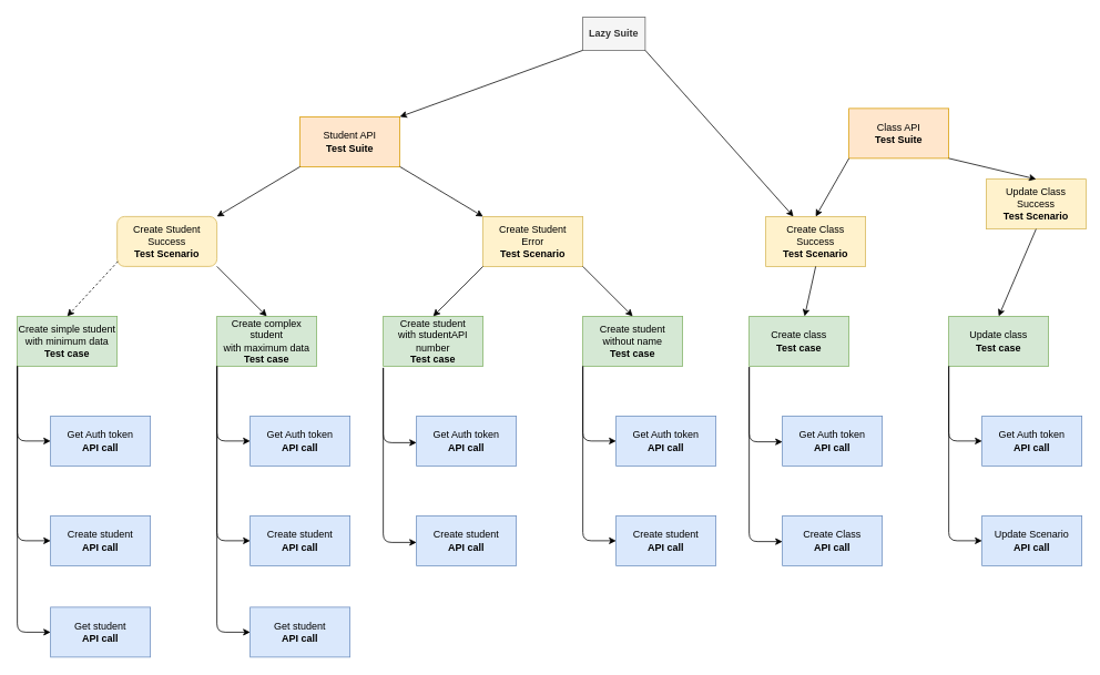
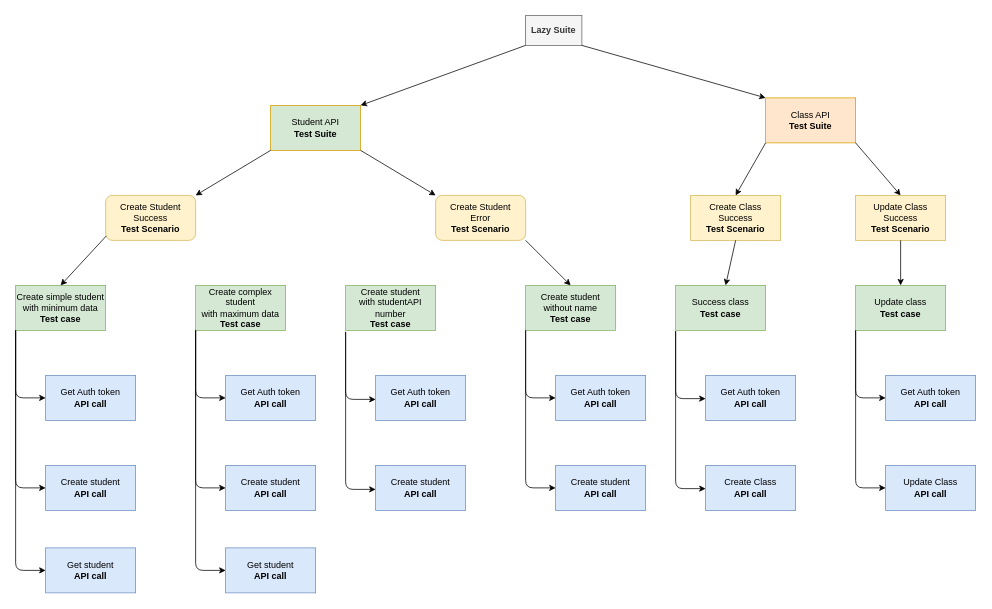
  <mxCell id="0" />
  <mxCell id="1" parent="0" />
  <mxCell id="2" value="&lt;b&gt;Lazy Suite&lt;/b&gt;" style="rounded=0;whiteSpace=wrap;html=1;fillColor=#f5f5f5;strokeColor=#666666;fontColor=#333333;" vertex="1" parent="1"><mxGeometry x="700" y="20" width="75" height="40" as="geometry" /></mxCell>
- <mxCell id="3" value="Student API&lt;br&gt;&lt;b&gt;Test Suite&lt;/b&gt;" style="rounded=0;whiteSpace=wrap;html=1;fillColor=#ffe6cc;strokeColor=#d79b00;" vertex="1" parent="1"><mxGeometry x="360" y="140" width="120" height="60" as="geometry" /></mxCell>
+ <mxCell id="3" value="Student API&lt;br&gt;&lt;b&gt;Test Suite&lt;/b&gt;" style="rounded=0;whiteSpace=wrap;html=1;fillColor=#d5e8d4;strokeColor=#d79b00;" vertex="1" parent="1"><mxGeometry x="360" y="140" width="120" height="60" as="geometry" /></mxCell>
  <mxCell id="4" value="Class API&lt;br&gt;&lt;b&gt;Test Suite&lt;/b&gt;" style="rounded=0;whiteSpace=wrap;html=1;fillColor=#ffe6cc;strokeColor=#d79b00;" vertex="1" parent="1"><mxGeometry x="1020" y="130" width="120" height="60" as="geometry" /></mxCell>
  <mxCell id="5" value="Create Student Success&lt;br&gt;&lt;b&gt;Test Scenario&lt;/b&gt;" style="whiteSpace=wrap;html=1;fillColor=#fff2cc;strokeColor=#d6b656;rounded=1;" vertex="1" parent="1"><mxGeometry x="140" y="260" width="120" height="60" as="geometry" /></mxCell>
- <mxCell id="6" value="Create Student&lt;br&gt;Error&lt;br&gt;&lt;b&gt;Test Scenario&lt;/b&gt;" style="rounded=0;whiteSpace=wrap;html=1;fillColor=#fff2cc;strokeColor=#d6b656;" vertex="1" parent="1"><mxGeometry x="580" y="260" width="120" height="60" as="geometry" /></mxCell>
+ <mxCell id="6" value="Create Student&lt;br&gt;Error&lt;br&gt;&lt;b&gt;Test Scenario&lt;/b&gt;" style="whiteSpace=wrap;html=1;fillColor=#fff2cc;strokeColor=#d6b656;rounded=1;" vertex="1" parent="1"><mxGeometry x="580" y="260" width="120" height="60" as="geometry" /></mxCell>
  <mxCell id="7" value="Create Class&lt;br&gt;Success&lt;br&gt;&lt;b&gt;Test Scenario&lt;/b&gt;" style="rounded=0;whiteSpace=wrap;html=1;fillColor=#fff2cc;strokeColor=#d6b656;" vertex="1" parent="1"><mxGeometry x="920" y="260" width="120" height="60" as="geometry" /></mxCell>
- <mxCell id="8" value="Update Class&lt;br&gt;Success&lt;br&gt;&lt;b&gt;Test Scenario&lt;/b&gt;" style="rounded=0;whiteSpace=wrap;html=1;fillColor=#fff2cc;strokeColor=#d6b656;" vertex="1" parent="1"><mxGeometry x="1185" y="215" width="120" height="60" as="geometry" /></mxCell>
+ <mxCell id="8" value="Update Class&lt;br&gt;Success&lt;br&gt;&lt;b&gt;Test Scenario&lt;/b&gt;" style="rounded=0;whiteSpace=wrap;html=1;fillColor=#fff2cc;strokeColor=#d6b656;" vertex="1" parent="1"><mxGeometry x="1140" y="260" width="120" height="60" as="geometry" /></mxCell>
  <mxCell id="9" value="Create simple student&lt;br&gt;with minimum data&lt;br&gt;&lt;b&gt;Test case&lt;/b&gt;" style="rounded=0;whiteSpace=wrap;html=1;fillColor=#d5e8d4;strokeColor=#82b366;" vertex="1" parent="1"><mxGeometry x="20" y="380" width="120" height="60" as="geometry" /></mxCell>
  <mxCell id="10" value="&lt;span style=&quot;white-space: normal&quot;&gt;Create complex student&lt;/span&gt;&lt;br style=&quot;white-space: normal&quot;&gt;&lt;span style=&quot;white-space: normal&quot;&gt;with maximum data&lt;/span&gt;&lt;br style=&quot;white-space: normal&quot;&gt;&lt;span style=&quot;white-space: normal&quot;&gt;&lt;b&gt;Test case&lt;/b&gt;&lt;/span&gt;" style="rounded=0;whiteSpace=wrap;html=1;fillColor=#d5e8d4;strokeColor=#82b366;" vertex="1" parent="1"><mxGeometry x="260" y="380" width="120" height="60" as="geometry" /></mxCell>
  <mxCell id="11" value="Get Auth token&lt;br&gt;&lt;b&gt;API call&lt;/b&gt;" style="rounded=0;whiteSpace=wrap;html=1;fillColor=#dae8fc;strokeColor=#6c8ebf;" vertex="1" parent="1"><mxGeometry x="60" y="500" width="120" height="60" as="geometry" /></mxCell>
  <mxCell id="12" value="&lt;span style=&quot;white-space: normal&quot;&gt;Create student&lt;/span&gt;&lt;br style=&quot;white-space: normal&quot;&gt;&lt;span style=&quot;white-space: normal&quot;&gt;&lt;b&gt;API call&lt;/b&gt;&lt;/span&gt;" style="rounded=0;whiteSpace=wrap;html=1;fillColor=#dae8fc;strokeColor=#6c8ebf;" vertex="1" parent="1"><mxGeometry x="60" y="620" width="120" height="60" as="geometry" /></mxCell>
  <mxCell id="13" value="&lt;span style=&quot;white-space: normal&quot;&gt;Get student&lt;/span&gt;&lt;br style=&quot;white-space: normal&quot;&gt;&lt;span style=&quot;white-space: normal&quot;&gt;&lt;b&gt;API call&lt;/b&gt;&lt;/span&gt;" style="rounded=0;whiteSpace=wrap;html=1;fillColor=#dae8fc;strokeColor=#6c8ebf;" vertex="1" parent="1"><mxGeometry x="60" y="730" width="120" height="60" as="geometry" /></mxCell>
  <mxCell id="14" value="Get Auth token&lt;br&gt;&lt;b&gt;API call&lt;/b&gt;" style="rounded=0;whiteSpace=wrap;html=1;fillColor=#dae8fc;strokeColor=#6c8ebf;" vertex="1" parent="1"><mxGeometry x="300" y="500" width="120" height="60" as="geometry" /></mxCell>
  <mxCell id="15" value="&lt;span style=&quot;white-space: normal&quot;&gt;Create student&lt;/span&gt;&lt;br style=&quot;white-space: normal&quot;&gt;&lt;span style=&quot;white-space: normal&quot;&gt;&lt;b&gt;API call&lt;/b&gt;&lt;/span&gt;" style="rounded=0;whiteSpace=wrap;html=1;fillColor=#dae8fc;strokeColor=#6c8ebf;" vertex="1" parent="1"><mxGeometry x="300" y="620" width="120" height="60" as="geometry" /></mxCell>
  <mxCell id="16" value="&lt;span style=&quot;white-space: normal&quot;&gt;Get student&lt;/span&gt;&lt;br style=&quot;white-space: normal&quot;&gt;&lt;span style=&quot;white-space: normal&quot;&gt;&lt;b&gt;API call&lt;/b&gt;&lt;/span&gt;" style="rounded=0;whiteSpace=wrap;html=1;fillColor=#dae8fc;strokeColor=#6c8ebf;" vertex="1" parent="1"><mxGeometry x="300" y="730" width="120" height="60" as="geometry" /></mxCell>
  <mxCell id="17" value="Create student&lt;br&gt;with studentAPI number&lt;br&gt;&lt;b&gt;Test case&lt;/b&gt;" style="rounded=0;whiteSpace=wrap;html=1;fillColor=#d5e8d4;strokeColor=#82b366;" vertex="1" parent="1"><mxGeometry x="460" y="380" width="120" height="60" as="geometry" /></mxCell>
  <mxCell id="18" value="Create student without name&lt;br style=&quot;white-space: normal&quot;&gt;&lt;span style=&quot;white-space: normal&quot;&gt;&lt;b&gt;Test case&lt;/b&gt;&lt;/span&gt;" style="rounded=0;whiteSpace=wrap;html=1;fillColor=#d5e8d4;strokeColor=#82b366;" vertex="1" parent="1"><mxGeometry x="700" y="380" width="120" height="60" as="geometry" /></mxCell>
  <mxCell id="19" value="Get Auth token&lt;br&gt;&lt;b&gt;API call&lt;/b&gt;" style="rounded=0;whiteSpace=wrap;html=1;fillColor=#dae8fc;strokeColor=#6c8ebf;" vertex="1" parent="1"><mxGeometry x="500" y="500" width="120" height="60" as="geometry" /></mxCell>
  <mxCell id="20" value="&lt;span style=&quot;white-space: normal&quot;&gt;Create student&lt;/span&gt;&lt;br style=&quot;white-space: normal&quot;&gt;&lt;span style=&quot;white-space: normal&quot;&gt;&lt;b&gt;API call&lt;/b&gt;&lt;/span&gt;" style="rounded=0;whiteSpace=wrap;html=1;fillColor=#dae8fc;strokeColor=#6c8ebf;" vertex="1" parent="1"><mxGeometry x="500" y="620" width="120" height="60" as="geometry" /></mxCell>
  <mxCell id="21" value="Get Auth token&lt;br&gt;&lt;b&gt;API call&lt;/b&gt;" style="rounded=0;whiteSpace=wrap;html=1;fillColor=#dae8fc;strokeColor=#6c8ebf;" vertex="1" parent="1"><mxGeometry x="740" y="500" width="120" height="60" as="geometry" /></mxCell>
  <mxCell id="22" value="&lt;span style=&quot;white-space: normal&quot;&gt;Create student&lt;/span&gt;&lt;br style=&quot;white-space: normal&quot;&gt;&lt;span style=&quot;white-space: normal&quot;&gt;&lt;b&gt;API call&lt;/b&gt;&lt;/span&gt;" style="rounded=0;whiteSpace=wrap;html=1;fillColor=#dae8fc;strokeColor=#6c8ebf;" vertex="1" parent="1"><mxGeometry x="740" y="620" width="120" height="60" as="geometry" /></mxCell>
- <mxCell id="23" value="Create class&lt;br style=&quot;white-space: normal&quot;&gt;&lt;span style=&quot;white-space: normal&quot;&gt;&lt;b&gt;Test case&lt;/b&gt;&lt;/span&gt;" style="rounded=0;whiteSpace=wrap;html=1;fillColor=#d5e8d4;strokeColor=#82b366;" vertex="1" parent="1"><mxGeometry x="900" y="380" width="120" height="60" as="geometry" /></mxCell>
+ <mxCell id="23" value="Success class&lt;br style=&quot;white-space: normal&quot;&gt;&lt;span style=&quot;white-space: normal&quot;&gt;&lt;b&gt;Test case&lt;/b&gt;&lt;/span&gt;" style="rounded=0;whiteSpace=wrap;html=1;fillColor=#d5e8d4;strokeColor=#82b366;" vertex="1" parent="1"><mxGeometry x="900" y="380" width="120" height="60" as="geometry" /></mxCell>
  <mxCell id="24" value="Get Auth token&lt;br&gt;&lt;b&gt;API call&lt;/b&gt;" style="rounded=0;whiteSpace=wrap;html=1;fillColor=#dae8fc;strokeColor=#6c8ebf;" vertex="1" parent="1"><mxGeometry x="940" y="500" width="120" height="60" as="geometry" /></mxCell>
  <mxCell id="25" value="&lt;span style=&quot;white-space: normal&quot;&gt;Create Class&lt;/span&gt;&lt;br style=&quot;white-space: normal&quot;&gt;&lt;span style=&quot;white-space: normal&quot;&gt;&lt;b&gt;API call&lt;/b&gt;&lt;/span&gt;" style="rounded=0;whiteSpace=wrap;html=1;fillColor=#dae8fc;strokeColor=#6c8ebf;" vertex="1" parent="1"><mxGeometry x="940" y="620" width="120" height="60" as="geometry" /></mxCell>
  <mxCell id="26" value="Update class&lt;br style=&quot;white-space: normal&quot;&gt;&lt;span style=&quot;white-space: normal&quot;&gt;&lt;b&gt;Test case&lt;/b&gt;&lt;/span&gt;" style="rounded=0;whiteSpace=wrap;html=1;fillColor=#d5e8d4;strokeColor=#82b366;" vertex="1" parent="1"><mxGeometry x="1140" y="380" width="120" height="60" as="geometry" /></mxCell>
  <mxCell id="27" value="Get Auth token&lt;br&gt;&lt;b&gt;API call&lt;/b&gt;" style="rounded=0;whiteSpace=wrap;html=1;fillColor=#dae8fc;strokeColor=#6c8ebf;" vertex="1" parent="1"><mxGeometry x="1180" y="500" width="120" height="60" as="geometry" /></mxCell>
- <mxCell id="28" value="&lt;span style=&quot;white-space: normal&quot;&gt;Update Scenario&lt;/span&gt;&lt;br style=&quot;white-space: normal&quot;&gt;&lt;span style=&quot;white-space: normal&quot;&gt;&lt;b&gt;API call&lt;/b&gt;&lt;/span&gt;" style="rounded=0;whiteSpace=wrap;html=1;fillColor=#dae8fc;strokeColor=#6c8ebf;" vertex="1" parent="1"><mxGeometry x="1180" y="620" width="120" height="60" as="geometry" /></mxCell>
+ <mxCell id="28" value="&lt;span style=&quot;white-space: normal&quot;&gt;Update Class&lt;/span&gt;&lt;br style=&quot;white-space: normal&quot;&gt;&lt;span style=&quot;white-space: normal&quot;&gt;&lt;b&gt;API call&lt;/b&gt;&lt;/span&gt;" style="rounded=0;whiteSpace=wrap;html=1;fillColor=#dae8fc;strokeColor=#6c8ebf;" vertex="1" parent="1"><mxGeometry x="1180" y="620" width="120" height="60" as="geometry" /></mxCell>
  <mxCell id="29" value="" style="endArrow=classic;html=1;entryX=0;entryY=0.5;entryDx=0;entryDy=0;exitX=0;exitY=1;exitDx=0;exitDy=0;" edge="1" parent="1" source="9" target="11"><mxGeometry width="50" height="50" relative="1" as="geometry"><mxPoint x="40" y="500" as="sourcePoint" /><mxPoint x="50" y="480" as="targetPoint" /><Array as="points"><mxPoint x="20" y="530" /></Array></mxGeometry></mxCell>
  <mxCell id="30" value="" style="endArrow=classic;html=1;entryX=0;entryY=0.5;entryDx=0;entryDy=0;" edge="1" parent="1" target="12"><mxGeometry width="50" height="50" relative="1" as="geometry"><mxPoint x="20" y="440" as="sourcePoint" /><mxPoint x="50" y="590" as="targetPoint" /><Array as="points"><mxPoint x="20" y="650" /></Array></mxGeometry></mxCell>
  <mxCell id="31" value="" style="endArrow=classic;html=1;entryX=0;entryY=0.5;entryDx=0;entryDy=0;exitX=0;exitY=1;exitDx=0;exitDy=0;" edge="1" parent="1" source="9" target="13"><mxGeometry width="50" height="50" relative="1" as="geometry"><mxPoint x="-80" y="770" as="sourcePoint" /><mxPoint x="-30" y="720" as="targetPoint" /><Array as="points"><mxPoint x="20" y="760" /></Array></mxGeometry></mxCell>
  <mxCell id="32" value="" style="endArrow=classic;html=1;entryX=0;entryY=0.5;entryDx=0;entryDy=0;exitX=0;exitY=1;exitDx=0;exitDy=0;" edge="1" parent="1"><mxGeometry width="50" height="50" relative="1" as="geometry"><mxPoint x="260" y="440" as="sourcePoint" /><mxPoint x="300" y="530" as="targetPoint" /><Array as="points"><mxPoint x="260" y="530" /></Array></mxGeometry></mxCell>
  <mxCell id="33" value="" style="endArrow=classic;html=1;entryX=0;entryY=0.5;entryDx=0;entryDy=0;" edge="1" parent="1"><mxGeometry width="50" height="50" relative="1" as="geometry"><mxPoint x="260" y="440" as="sourcePoint" /><mxPoint x="300" y="650" as="targetPoint" /><Array as="points"><mxPoint x="260" y="650" /></Array></mxGeometry></mxCell>
  <mxCell id="34" value="" style="endArrow=classic;html=1;entryX=0;entryY=0.5;entryDx=0;entryDy=0;exitX=0;exitY=1;exitDx=0;exitDy=0;" edge="1" parent="1"><mxGeometry width="50" height="50" relative="1" as="geometry"><mxPoint x="260" y="440" as="sourcePoint" /><mxPoint x="300" y="760" as="targetPoint" /><Array as="points"><mxPoint x="260" y="760" /></Array></mxGeometry></mxCell>
  <mxCell id="35" value="" style="endArrow=classic;html=1;entryX=0;entryY=0.5;entryDx=0;entryDy=0;exitX=0;exitY=1;exitDx=0;exitDy=0;" edge="1" parent="1"><mxGeometry width="50" height="50" relative="1" as="geometry"><mxPoint x="460" y="442" as="sourcePoint" /><mxPoint x="500" y="532" as="targetPoint" /><Array as="points"><mxPoint x="460" y="532" /></Array></mxGeometry></mxCell>
  <mxCell id="36" value="" style="endArrow=classic;html=1;entryX=0;entryY=0.5;entryDx=0;entryDy=0;" edge="1" parent="1"><mxGeometry width="50" height="50" relative="1" as="geometry"><mxPoint x="460" y="442" as="sourcePoint" /><mxPoint x="500" y="652" as="targetPoint" /><Array as="points"><mxPoint x="460" y="652" /></Array></mxGeometry></mxCell>
  <mxCell id="37" value="" style="endArrow=classic;html=1;entryX=0;entryY=0.5;entryDx=0;entryDy=0;exitX=0;exitY=1;exitDx=0;exitDy=0;" edge="1" parent="1"><mxGeometry width="50" height="50" relative="1" as="geometry"><mxPoint x="700" y="440" as="sourcePoint" /><mxPoint x="740" y="530" as="targetPoint" /><Array as="points"><mxPoint x="700" y="530" /></Array></mxGeometry></mxCell>
  <mxCell id="38" value="" style="endArrow=classic;html=1;entryX=0;entryY=0.5;entryDx=0;entryDy=0;" edge="1" parent="1"><mxGeometry width="50" height="50" relative="1" as="geometry"><mxPoint x="700" y="440" as="sourcePoint" /><mxPoint x="740" y="650" as="targetPoint" /><Array as="points"><mxPoint x="700" y="650" /></Array></mxGeometry></mxCell>
  <mxCell id="39" value="" style="endArrow=classic;html=1;entryX=0;entryY=0.5;entryDx=0;entryDy=0;exitX=0;exitY=1;exitDx=0;exitDy=0;" edge="1" parent="1"><mxGeometry width="50" height="50" relative="1" as="geometry"><mxPoint x="900" y="441" as="sourcePoint" /><mxPoint x="940" y="531" as="targetPoint" /><Array as="points"><mxPoint x="900" y="531" /></Array></mxGeometry></mxCell>
  <mxCell id="40" value="" style="endArrow=classic;html=1;entryX=0;entryY=0.5;entryDx=0;entryDy=0;" edge="1" parent="1"><mxGeometry width="50" height="50" relative="1" as="geometry"><mxPoint x="900" y="441" as="sourcePoint" /><mxPoint x="940" y="651" as="targetPoint" /><Array as="points"><mxPoint x="900" y="651" /></Array></mxGeometry></mxCell>
  <mxCell id="41" value="" style="endArrow=classic;html=1;entryX=0;entryY=0.5;entryDx=0;entryDy=0;exitX=0;exitY=1;exitDx=0;exitDy=0;" edge="1" parent="1"><mxGeometry width="50" height="50" relative="1" as="geometry"><mxPoint x="1140" y="440" as="sourcePoint" /><mxPoint x="1180" y="530" as="targetPoint" /><Array as="points"><mxPoint x="1140" y="530" /></Array></mxGeometry></mxCell>
  <mxCell id="42" value="" style="endArrow=classic;html=1;entryX=0;entryY=0.5;entryDx=0;entryDy=0;" edge="1" parent="1"><mxGeometry width="50" height="50" relative="1" as="geometry"><mxPoint x="1140" y="440" as="sourcePoint" /><mxPoint x="1180" y="650" as="targetPoint" /><Array as="points"><mxPoint x="1140" y="650" /></Array></mxGeometry></mxCell>
- <mxCell id="43" value="" style="endArrow=classic;html=1;entryX=0.5;entryY=0;entryDx=0;entryDy=0;exitX=0.008;exitY=0.9;exitDx=0;exitDy=0;exitPerimeter=0;dashed=1;" edge="1" parent="1" source="5" target="9"><mxGeometry width="50" height="50" relative="1" as="geometry"><mxPoint x="40" y="320" as="sourcePoint" /><mxPoint x="90" y="270" as="targetPoint" /></mxGeometry></mxCell>
- <mxCell id="44" value="" style="endArrow=classic;html=1;entryX=0.5;entryY=0;entryDx=0;entryDy=0;exitX=1;exitY=1;exitDx=0;exitDy=0;" edge="1" parent="1" source="5" target="10"><mxGeometry width="50" height="50" relative="1" as="geometry"><mxPoint x="330" y="320" as="sourcePoint" /><mxPoint y="270" as="targetPoint" x="380" /></mxGeometry></mxCell>
+ <mxCell id="43" value="" style="endArrow=classic;html=1;entryX=0.5;entryY=0;entryDx=0;entryDy=0;exitX=0.008;exitY=0.9;exitDx=0;exitDy=0;exitPerimeter=0;" edge="1" parent="1" source="5" target="9"><mxGeometry width="50" height="50" relative="1" as="geometry"><mxPoint x="40" y="320" as="sourcePoint" /><mxPoint x="90" y="270" as="targetPoint" /></mxGeometry></mxCell>
  <mxCell id="45" value="" style="endArrow=classic;html=1;entryX=1;entryY=0;entryDx=0;entryDy=0;exitX=0;exitY=1;exitDx=0;exitDy=0;" edge="1" parent="1" source="3" target="5"><mxGeometry width="50" height="50" relative="1" as="geometry"><mxPoint x="210" y="250" as="sourcePoint" /><mxPoint x="260" y="200" as="targetPoint" /></mxGeometry></mxCell>
  <mxCell id="46" value="" style="endArrow=classic;html=1;entryX=0;entryY=0;entryDx=0;entryDy=0;exitX=1;exitY=1;exitDx=0;exitDy=0;" edge="1" parent="1" source="3" target="6"><mxGeometry width="50" height="50" relative="1" as="geometry"><mxPoint x="600" y="220" as="sourcePoint" /><mxPoint x="650" y="170" as="targetPoint" /></mxGeometry></mxCell>
- <mxCell id="47" value="" style="endArrow=classic;html=1;entryX=0.5;entryY=0;entryDx=0;entryDy=0;exitX=0;exitY=1;exitDx=0;exitDy=0;" edge="1" parent="1" source="6" target="17"><mxGeometry width="50" height="50" relative="1" as="geometry"><mxPoint x="430" y="340" as="sourcePoint" /><mxPoint x="480" y="290" as="targetPoint" /></mxGeometry></mxCell>
  <mxCell id="48" value="" style="endArrow=classic;html=1;entryX=0.5;entryY=0;entryDx=0;entryDy=0;exitX=1;exitY=1;exitDx=0;exitDy=0;" edge="1" parent="1" source="6" target="18"><mxGeometry width="50" height="50" relative="1" as="geometry"><mxPoint x="710" y="340" as="sourcePoint" /><mxPoint x="760" y="290" as="targetPoint" /></mxGeometry></mxCell>
  <mxCell id="49" value="" style="endArrow=classic;html=1;exitX=0;exitY=1;exitDx=0;exitDy=0;entryX=0.5;entryY=0;entryDx=0;entryDy=0;" edge="1" parent="1" source="4" target="7"><mxGeometry width="50" height="50" relative="1" as="geometry"><mxPoint x="960" y="170" as="sourcePoint" /><mxPoint x="1010" y="120" as="targetPoint" /></mxGeometry></mxCell>
  <mxCell id="50" value="" style="endArrow=classic;html=1;entryX=0.5;entryY=0;entryDx=0;entryDy=0;exitX=1;exitY=1;exitDx=0;exitDy=0;" edge="1" parent="1" source="4" target="8"><mxGeometry width="50" height="50" relative="1" as="geometry"><mxPoint x="1020" y="150" as="sourcePoint" /><mxPoint x="1070" y="100" as="targetPoint" /></mxGeometry></mxCell>
  <mxCell id="51" value="" style="endArrow=classic;html=1;exitX=0.5;exitY=1;exitDx=0;exitDy=0;" edge="1" parent="1" source="7" target="23"><mxGeometry width="50" height="50" relative="1" as="geometry"><mxPoint x="1020" y="380" as="sourcePoint" /><mxPoint x="1070" y="330" as="targetPoint" /></mxGeometry></mxCell>
  <mxCell id="52" value="" style="endArrow=classic;html=1;entryX=0.5;entryY=0;entryDx=0;entryDy=0;exitX=0.5;exitY=1;exitDx=0;exitDy=0;" edge="1" parent="1" source="8" target="26"><mxGeometry width="50" height="50" relative="1" as="geometry"><mxPoint x="1050" y="380" as="sourcePoint" /><mxPoint x="1100" y="330" as="targetPoint" /></mxGeometry></mxCell>
  <mxCell id="53" value="" style="endArrow=classic;html=1;exitX=0;exitY=1;exitDx=0;exitDy=0;entryX=1;entryY=0;entryDx=0;entryDy=0;" edge="1" parent="1" source="2" target="3"><mxGeometry width="50" height="50" relative="1" as="geometry"><mxPoint x="610" y="160" as="sourcePoint" /><mxPoint x="660" y="110" as="targetPoint" /></mxGeometry></mxCell>
- <mxCell id="54" value="" style="endArrow=classic;html=1;exitX=1;exitY=1;exitDx=0;exitDy=0;" edge="1" parent="1" source="2" target="7"><mxGeometry width="50" height="50" relative="1" as="geometry"><mxPoint x="830" y="150" as="sourcePoint" /><mxPoint x="880" y="100" as="targetPoint" /></mxGeometry></mxCell>
+ <mxCell id="54" value="" style="endArrow=classic;html=1;exitX=1;exitY=1;exitDx=0;exitDy=0;entryX=0;entryY=0;entryDx=0;entryDy=0;" edge="1" parent="1" source="2" target="4"><mxGeometry width="50" height="50" relative="1" as="geometry"><mxPoint x="830" y="150" as="sourcePoint" /><mxPoint x="880" y="100" as="targetPoint" /></mxGeometry></mxCell>
